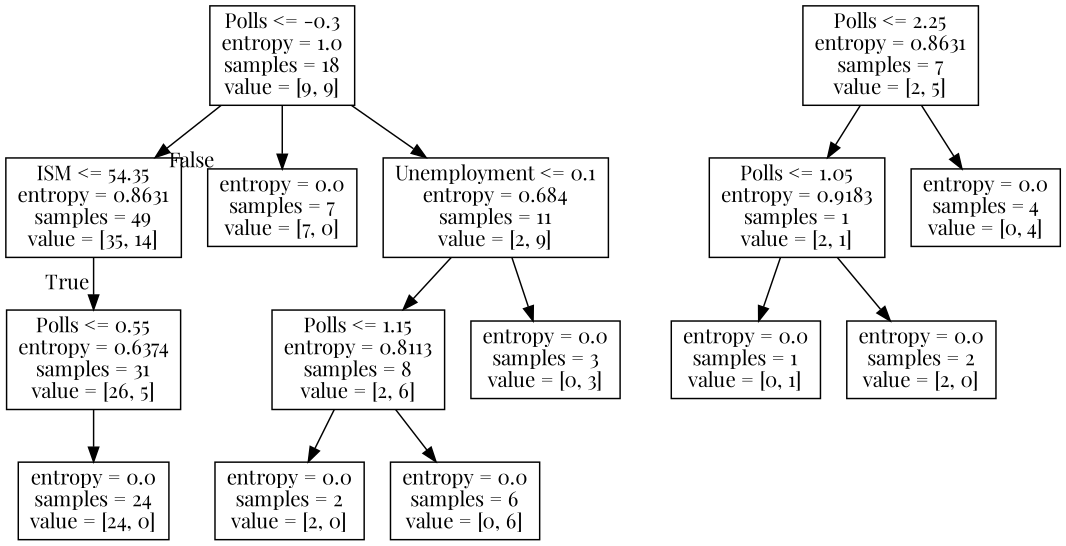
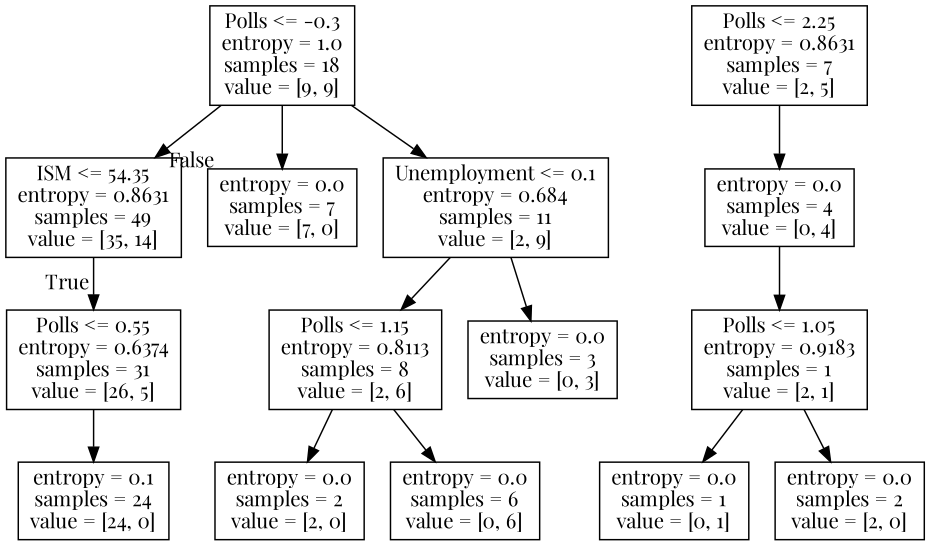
  digraph {
    fontname="Playfair Display"
    node [fontname="Playfair Display" shape=box]
    edge [fontname="Playfair Display"]
    n1 [label="ISM <= 54.35\nentropy = 0.8631\nsamples = 49\nvalue = [35, 14]"]
    n2 [label="Polls <= 0.55\nentropy = 0.6374\nsamples = 31\nvalue = [26, 5]"]
-   n3 [label="entropy = 0.0\nsamples = 24\nvalue = [24, 0]"]
+   n3 [label="entropy = 0.1\nsamples = 24\nvalue = [24, 0]"]
    n4 [label="Polls <= -0.3\nentropy = 1.0\nsamples = 18\nvalue = [9, 9]"]
    n5 [label="entropy = 0.0\nsamples = 7\nvalue = [7, 0]"]
    n6 [label="Unemployment <= 0.1\nentropy = 0.684\nsamples = 11\nvalue = [2, 9]"]
    n7 [label="Polls <= 2.25\nentropy = 0.8631\nsamples = 7\nvalue = [2, 5]"]
    n8 [label="Polls <= 1.05\nentropy = 0.9183\nsamples = 1\nvalue = [2, 1]"]
    n9 [label="entropy = 0.0\nsamples = 4\nvalue = [0, 4]"]
    n10 [label="entropy = 0.0\nsamples = 1\nvalue = [0, 1]"]
    n11 [label="entropy = 0.0\nsamples = 2\nvalue = [2, 0]"]
    n12 [label="Polls <= 1.15\nentropy = 0.8113\nsamples = 8\nvalue = [2, 6]"]
    n13 [label="entropy = 0.0\nsamples = 3\nvalue = [0, 3]"]
    n14 [label="entropy = 0.0\nsamples = 2\nvalue = [2, 0]"]
    n15 [label="entropy = 0.0\nsamples = 6\nvalue = [0, 6]"]
    n1 -> n2 [headlabel=True labelangle=45 labeldistance=2.5]
    n2 -> n3
    n4 -> n1 [headlabel=False labelangle=-45 labeldistance=2.5]
    n4 -> n5
    n4 -> n6
    n6 -> n12
    n6 -> n13
-   n7 -> n8
+   n9 -> n8
    n7 -> n9
    n8 -> n10
    n8 -> n11
    n12 -> n14
    n12 -> n15
  }
